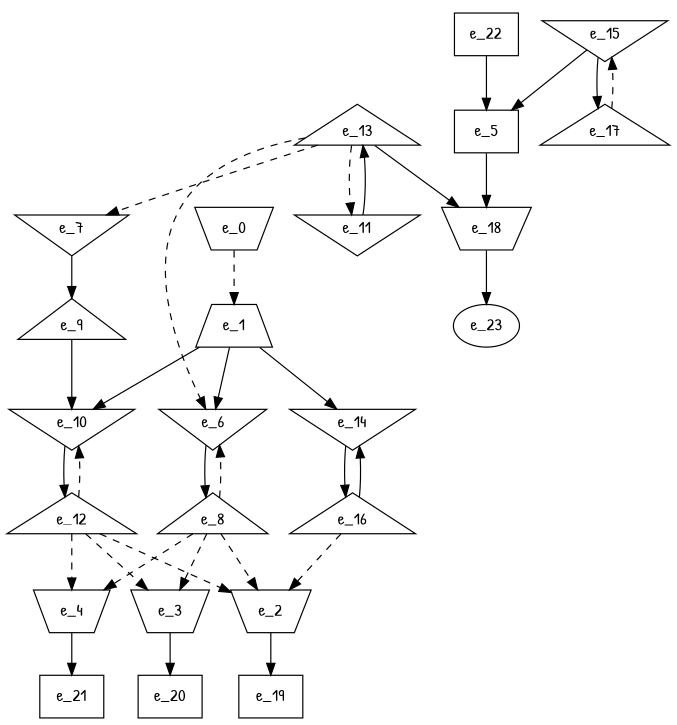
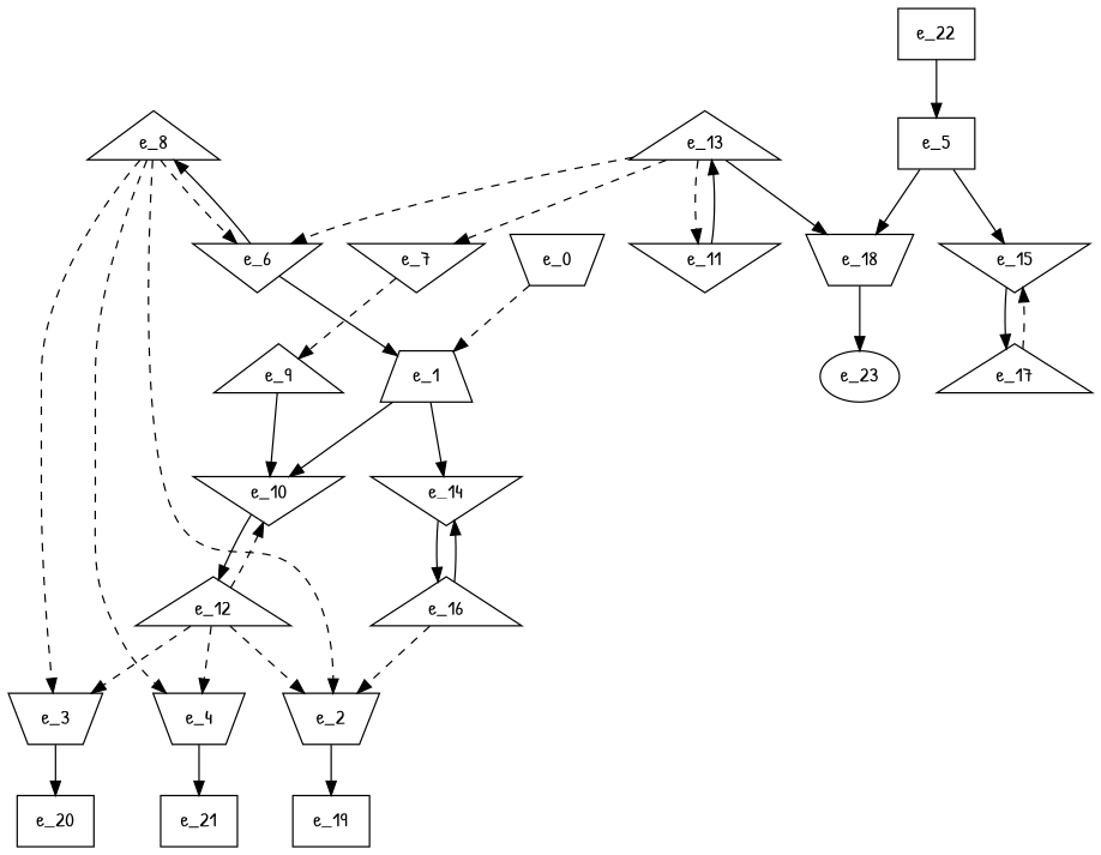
  digraph {
    fontname="Patrick Hand"
    node [fontname="Patrick Hand" shape=invtriangle]
    edge [fontname="Patrick Hand"]
    e_1 [shape=trapezium]
    e_6
    e_10
    e_14
    e_0 [shape=invtrapezium]
    e_8 [shape=triangle]
    e_12 [shape=triangle]
    e_16 [shape=triangle]
    e_2 [shape=invtrapezium]
    e_19 [shape=dot]
    e_3 [shape=invtrapezium]
    e_20 [shape=dot]
    e_4 [shape=invtrapezium]
    e_21 [shape=dot]
    e_5 [shape=dot]
    e_15
    e_18 [shape=invtrapezium]
    e_17 [shape=triangle]
    e_9 [shape=triangle]
    e_7
    e_13 [shape=triangle]
    e_11
    e_23 [shape=""]
    e_22 [shape=dot]
-   e_1 -> e_6
+   e_6 -> e_1
    e_1 -> e_10
    e_1 -> e_14
    e_6 -> e_8
    e_10 -> e_12
    e_14 -> e_16
    e_0 -> e_1 [style=dashed]
    e_8 -> e_6 [style=dashed]
    e_8 -> e_2 [style=dashed]
    e_8 -> e_3 [style=dashed]
    e_8 -> e_4 [style=dashed]
    e_12 -> e_10 [style=dashed]
    e_12 -> e_2 [style=dashed]
    e_12 -> e_3 [style=dashed]
    e_12 -> e_4 [style=dashed]
    e_16 -> e_14 [style=solid]
    e_16 -> e_2 [style=dashed]
    e_2 -> e_19
    e_3 -> e_20
    e_4 -> e_21
-   e_15 -> e_5
+   e_5 -> e_15
    e_5 -> e_18
    e_15 -> e_17
    e_18 -> e_23
    e_17 -> e_15 [style=dashed]
    e_9 -> e_10
-   e_7 -> e_9
+   e_7 -> e_9 [style=dashed]
    e_13 -> e_6 [style=dashed]
    e_13 -> e_18
    e_13 -> e_7 [style=dashed]
    e_13 -> e_11 [style=dashed]
    e_11 -> e_13
    e_22 -> e_5
  }
